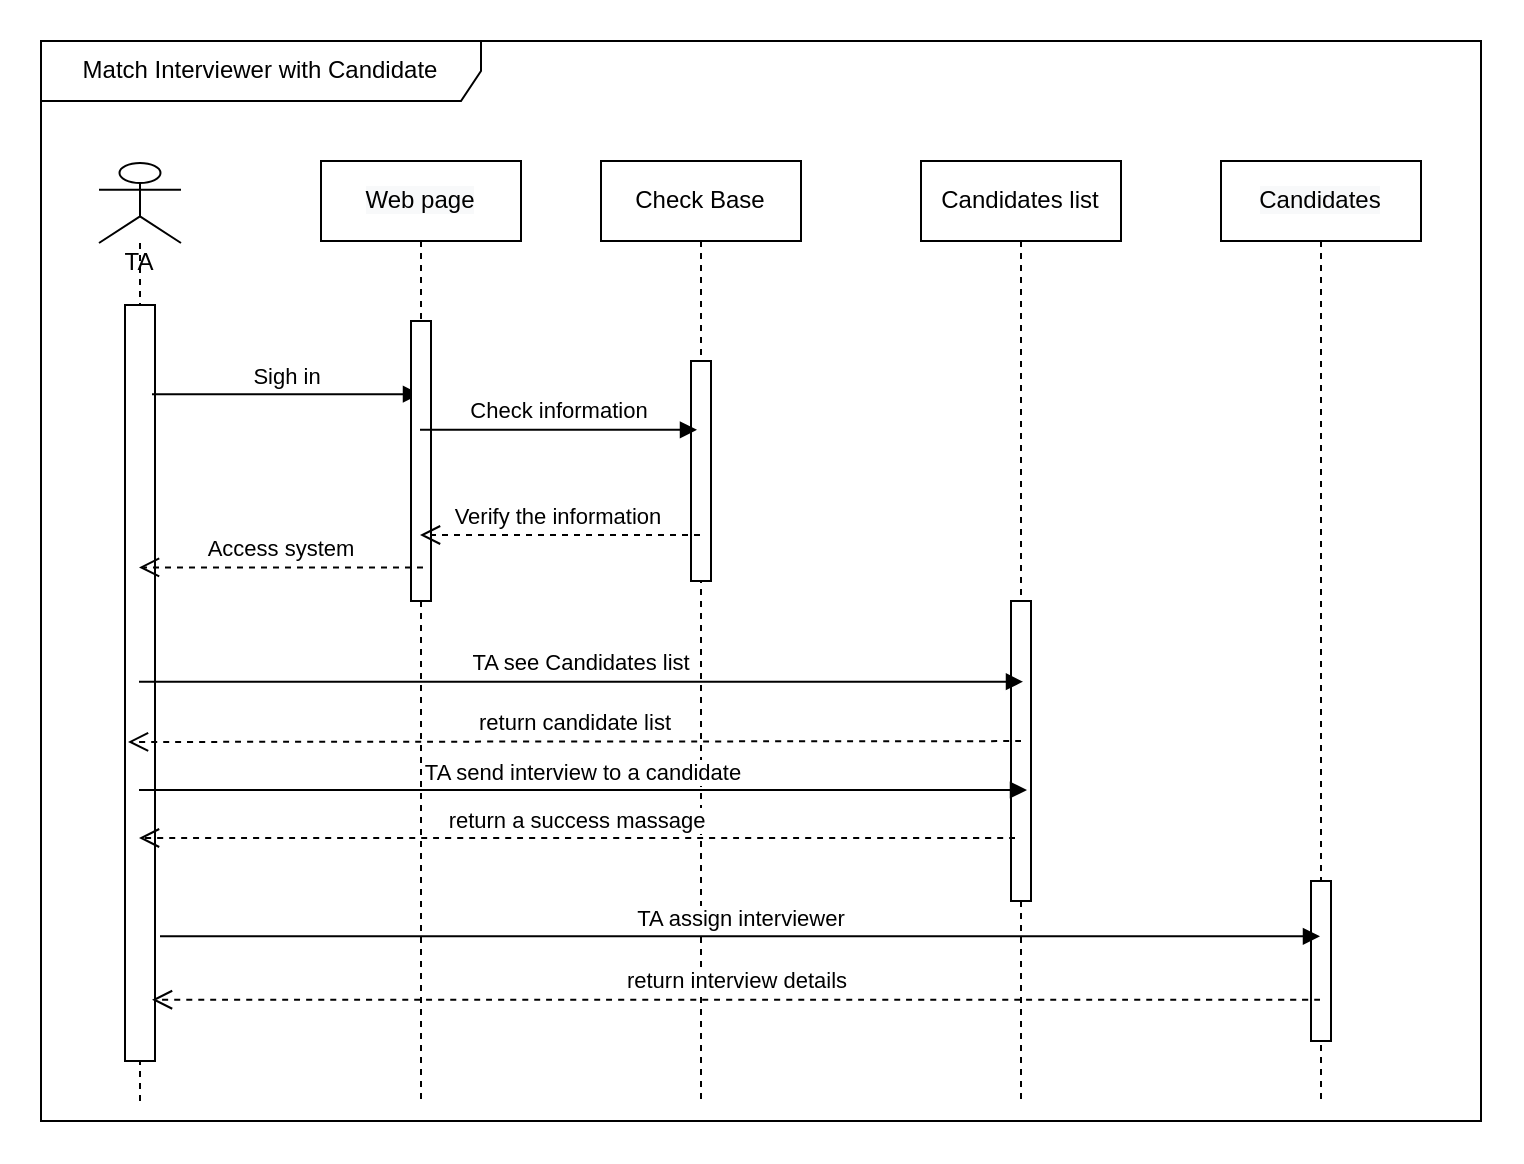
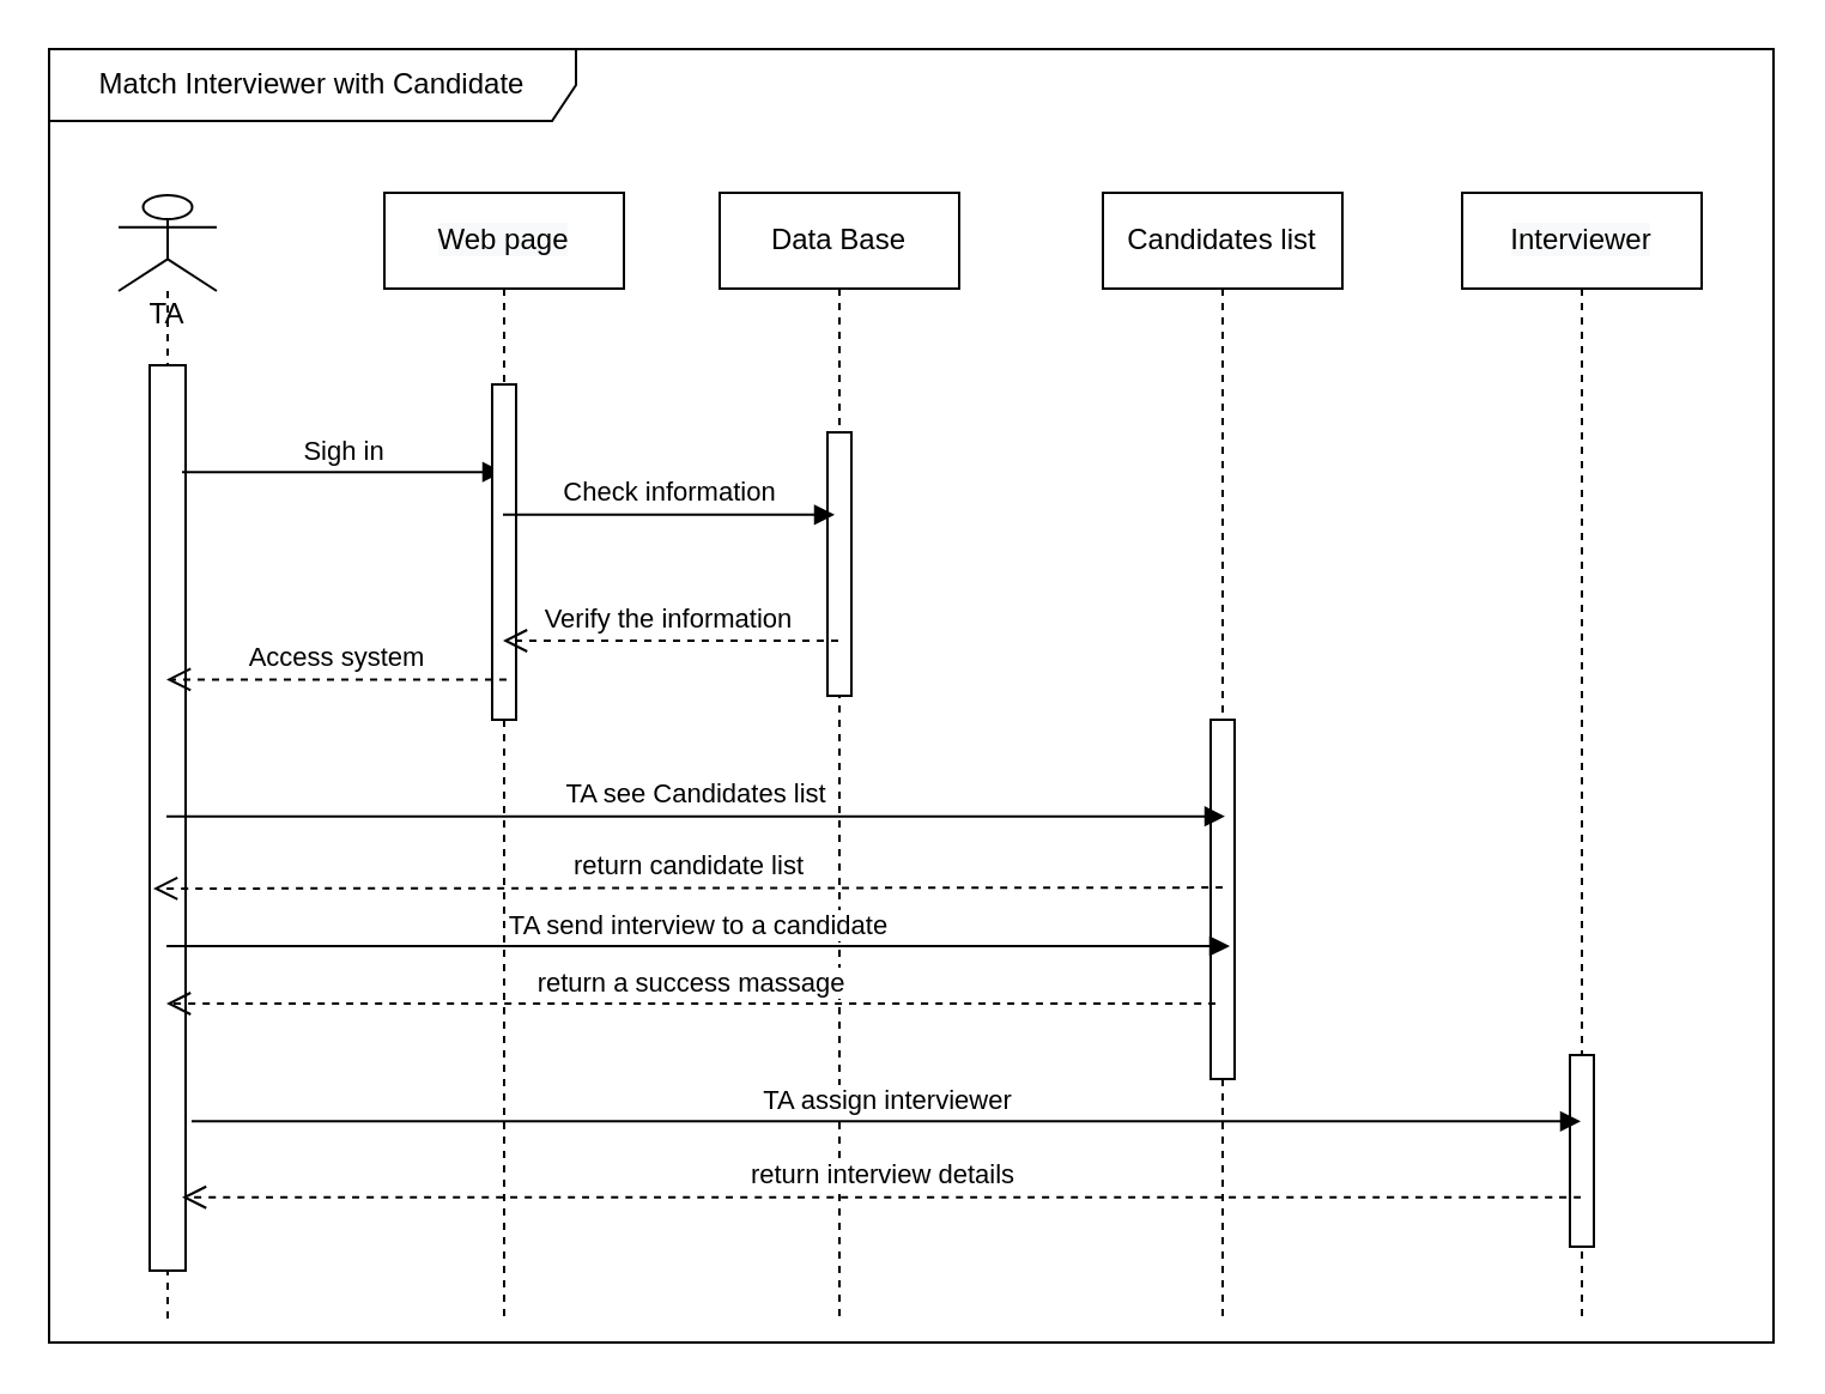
  <mxCell id="0" />
  <mxCell id="1" parent="0" />
  <mxCell id="2" value="Match Interviewer with Candidate" style="shape=umlFrame;whiteSpace=wrap;html=1;labelBackgroundColor=#FFFFFF;width=220;height=30;" vertex="1" parent="1"><mxGeometry x="20" y="20" width="720" height="540" as="geometry" /></mxCell>
  <mxCell id="3" value="TA" style="shape=umlLifeline;participant=umlActor;perimeter=lifelinePerimeter;whiteSpace=wrap;html=1;container=1;collapsible=0;recursiveResize=0;verticalAlign=top;spacingTop=36;outlineConnect=0;" parent="1" vertex="1"><mxGeometry x="49" y="81" width="41" height="469" as="geometry" /></mxCell>
  <mxCell id="4" value="" style="html=1;points=[];perimeter=orthogonalPerimeter;" parent="3" vertex="1"><mxGeometry x="13" y="71" width="15" height="378" as="geometry" /></mxCell>
  <mxCell id="5" value="Sigh in" style="html=1;verticalAlign=bottom;endArrow=block;rounded=0;exitX=0.9;exitY=0.118;exitDx=0;exitDy=0;exitPerimeter=0;" parent="1" source="4" target="6" edge="1"><mxGeometry width="80" relative="1" as="geometry"><mxPoint x="80" y="170" as="sourcePoint" /><mxPoint x="160" y="170" as="targetPoint" /></mxGeometry></mxCell>
  <mxCell id="6" value="&#10;&#10;&lt;span style=&quot;color: rgb(0, 0, 0); font-family: helvetica; font-size: 12px; font-style: normal; font-weight: 400; letter-spacing: normal; text-align: center; text-indent: 0px; text-transform: none; word-spacing: 0px; background-color: rgb(248, 249, 250); display: inline; float: none;&quot;&gt;Web page&lt;/span&gt;&#10;&#10;" style="shape=umlLifeline;perimeter=lifelinePerimeter;whiteSpace=wrap;html=1;container=1;collapsible=0;recursiveResize=0;outlineConnect=0;" parent="1" vertex="1"><mxGeometry x="160" y="80" width="100" height="470" as="geometry" /></mxCell>
  <mxCell id="7" value="" style="html=1;points=[];perimeter=orthogonalPerimeter;" parent="6" vertex="1"><mxGeometry x="45" y="80" width="10" height="140" as="geometry" /></mxCell>
- <mxCell id="8" value="&lt;span&gt;Check Base&lt;/span&gt;" style="shape=umlLifeline;perimeter=lifelinePerimeter;whiteSpace=wrap;html=1;container=1;collapsible=0;recursiveResize=0;outlineConnect=0;" parent="1" vertex="1"><mxGeometry x="300" y="80" width="100" height="470" as="geometry" /></mxCell>
+ <mxCell id="8" value="&lt;span&gt;Data Base&lt;/span&gt;" style="shape=umlLifeline;perimeter=lifelinePerimeter;whiteSpace=wrap;html=1;container=1;collapsible=0;recursiveResize=0;outlineConnect=0;" parent="1" vertex="1"><mxGeometry x="300" y="80" width="100" height="470" as="geometry" /></mxCell>
  <mxCell id="9" value="" style="html=1;points=[];perimeter=orthogonalPerimeter;" parent="8" vertex="1"><mxGeometry x="45" y="100" width="10" height="110" as="geometry" /></mxCell>
  <mxCell id="10" value="&lt;span&gt;Candidates list&lt;/span&gt;" style="shape=umlLifeline;perimeter=lifelinePerimeter;whiteSpace=wrap;html=1;container=1;collapsible=0;recursiveResize=0;outlineConnect=0;" parent="1" vertex="1"><mxGeometry x="460" y="80" width="100" height="470" as="geometry" /></mxCell>
  <mxCell id="11" value="" style="html=1;points=[];perimeter=orthogonalPerimeter;" parent="10" vertex="1"><mxGeometry x="45" y="220" width="10" height="150" as="geometry" /></mxCell>
- <mxCell id="12" value="&#10;&#10;&lt;span style=&quot;color: rgb(0, 0, 0); font-family: helvetica; font-size: 12px; font-style: normal; font-weight: 400; letter-spacing: normal; text-align: center; text-indent: 0px; text-transform: none; word-spacing: 0px; background-color: rgb(248, 249, 250); display: inline; float: none;&quot;&gt;Candidates&lt;/span&gt;&#10;&#10;" style="shape=umlLifeline;perimeter=lifelinePerimeter;whiteSpace=wrap;html=1;container=1;collapsible=0;recursiveResize=0;outlineConnect=0;" parent="1" vertex="1"><mxGeometry x="610" y="80" width="100" height="470" as="geometry" /></mxCell>
+ <mxCell id="12" value="&#10;&#10;&lt;span style=&quot;color: rgb(0, 0, 0); font-family: helvetica; font-size: 12px; font-style: normal; font-weight: 400; letter-spacing: normal; text-align: center; text-indent: 0px; text-transform: none; word-spacing: 0px; background-color: rgb(248, 249, 250); display: inline; float: none;&quot;&gt;Interviewer&lt;/span&gt;&#10;&#10;" style="shape=umlLifeline;perimeter=lifelinePerimeter;whiteSpace=wrap;html=1;container=1;collapsible=0;recursiveResize=0;outlineConnect=0;" parent="1" vertex="1"><mxGeometry x="610" y="80" width="100" height="470" as="geometry" /></mxCell>
  <mxCell id="13" value="" style="html=1;points=[];perimeter=orthogonalPerimeter;" parent="12" vertex="1"><mxGeometry x="45" y="360" width="10" height="80" as="geometry" /></mxCell>
  <mxCell id="14" value="Check information" style="html=1;verticalAlign=bottom;endArrow=block;rounded=0;entryX=0.3;entryY=0.313;entryDx=0;entryDy=0;entryPerimeter=0;" parent="1" source="6" target="9" edge="1"><mxGeometry width="80" relative="1" as="geometry"><mxPoint x="220" y="190" as="sourcePoint" /><mxPoint x="367" y="190.9" as="targetPoint" /></mxGeometry></mxCell>
  <mxCell id="15" value="Verify the information&amp;nbsp;" style="html=1;verticalAlign=bottom;endArrow=open;dashed=1;endSize=8;rounded=0;" parent="1" edge="1"><mxGeometry relative="1" as="geometry"><mxPoint x="349.5" y="267" as="sourcePoint" /><mxPoint x="209.5" y="267" as="targetPoint" /></mxGeometry></mxCell>
  <mxCell id="16" value="Access system" style="html=1;verticalAlign=bottom;endArrow=open;dashed=1;endSize=8;rounded=0;exitX=0.6;exitY=0.88;exitDx=0;exitDy=0;exitPerimeter=0;" parent="1" source="7" target="3" edge="1"><mxGeometry relative="1" as="geometry"><mxPoint x="210" y="240" as="sourcePoint" /><mxPoint x="100" y="240" as="targetPoint" /></mxGeometry></mxCell>
  <mxCell id="17" value="TA see Candidates list" style="html=1;verticalAlign=bottom;endArrow=block;rounded=0;entryX=0.6;entryY=0.269;entryDx=0;entryDy=0;entryPerimeter=0;" parent="1" source="3" target="11" edge="1"><mxGeometry width="80" relative="1" as="geometry"><mxPoint x="100" y="350" as="sourcePoint" /><mxPoint x="180" y="350" as="targetPoint" /></mxGeometry></mxCell>
  <mxCell id="18" value="return candidate list" style="html=1;verticalAlign=bottom;endArrow=open;dashed=1;endSize=8;curved=1;entryX=0.1;entryY=0.578;entryDx=0;entryDy=0;entryPerimeter=0;exitX=0.5;exitY=0.467;exitDx=0;exitDy=0;exitPerimeter=0;" parent="1" source="11" target="4" edge="1"><mxGeometry relative="1" as="geometry"><mxPoint x="480" y="370" as="sourcePoint" /><mxPoint x="400" y="370" as="targetPoint" /></mxGeometry></mxCell>
  <mxCell id="19" value="TA send interview to a candidate" style="html=1;verticalAlign=bottom;endArrow=block;curved=1;entryX=0.8;entryY=0.63;entryDx=0;entryDy=0;entryPerimeter=0;" parent="1" source="3" target="11" edge="1"><mxGeometry width="80" relative="1" as="geometry"><mxPoint x="100" y="420" as="sourcePoint" /><mxPoint x="180" y="420" as="targetPoint" /></mxGeometry></mxCell>
  <mxCell id="20" value="return a success massage" style="html=1;verticalAlign=bottom;endArrow=open;dashed=1;endSize=8;curved=1;exitX=0.2;exitY=0.79;exitDx=0;exitDy=0;exitPerimeter=0;" parent="1" source="11" target="3" edge="1"><mxGeometry relative="1" as="geometry"><mxPoint x="470" y="430" as="sourcePoint" /><mxPoint x="390" y="430" as="targetPoint" /></mxGeometry></mxCell>
  <mxCell id="21" value="TA assign interviewer" style="html=1;verticalAlign=bottom;endArrow=block;curved=1;exitX=1.167;exitY=0.835;exitDx=0;exitDy=0;exitPerimeter=0;" parent="1" source="4" target="12" edge="1"><mxGeometry width="80" relative="1" as="geometry"><mxPoint x="100" y="470" as="sourcePoint" /><mxPoint x="180" y="470" as="targetPoint" /></mxGeometry></mxCell>
  <mxCell id="22" value="return interview details" style="html=1;verticalAlign=bottom;endArrow=open;dashed=1;endSize=8;curved=1;entryX=0.9;entryY=0.919;entryDx=0;entryDy=0;entryPerimeter=0;" parent="1" source="12" target="4" edge="1"><mxGeometry relative="1" as="geometry"><mxPoint x="630" y="500" as="sourcePoint" /><mxPoint x="550" y="500" as="targetPoint" /></mxGeometry></mxCell>
